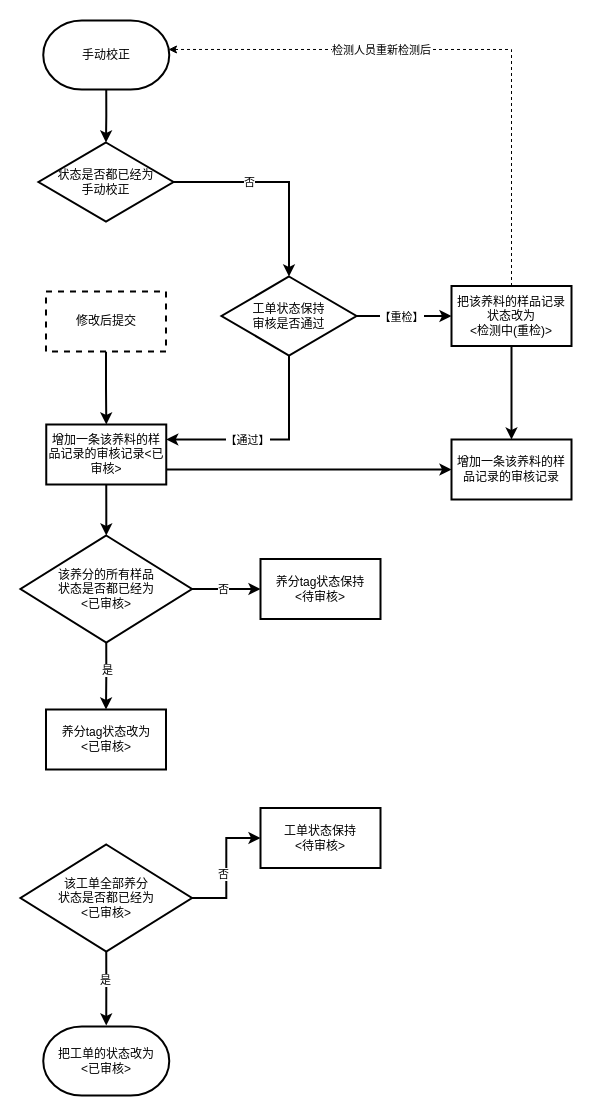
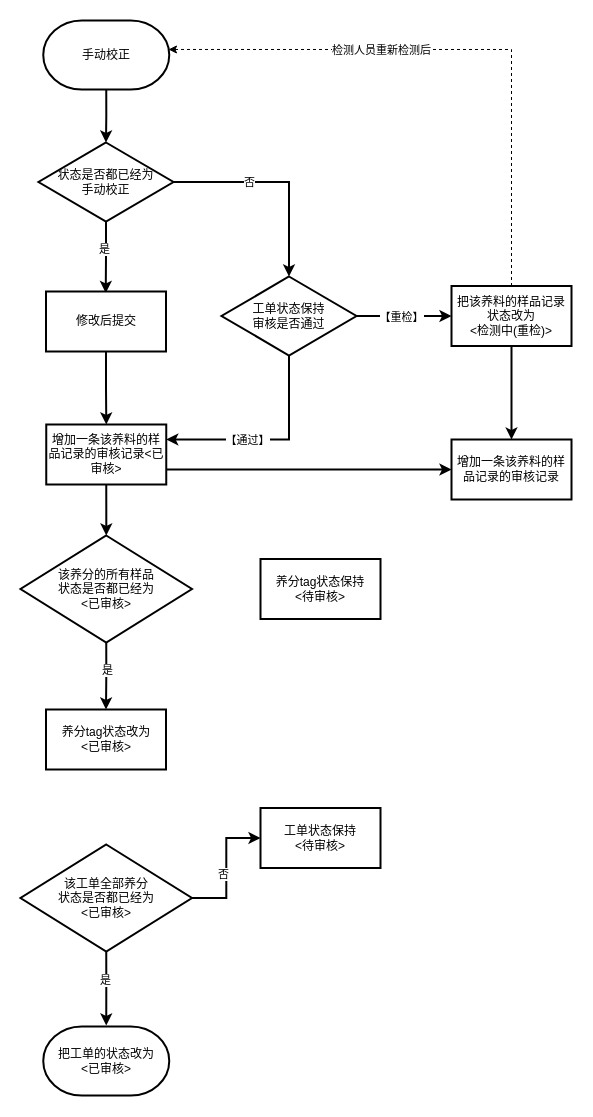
  <mxCell id="0" />
  <mxCell id="1" parent="0" />
  <mxCell id="2" value="手动校正" style="strokeWidth=2;html=1;shape=mxgraph.flowchart.terminator;whiteSpace=wrap;" parent="1" vertex="1"><mxGeometry x="42.75" y="20" width="126" height="69" as="geometry" /></mxCell>
  <mxCell id="3" style="edgeStyle=orthogonalEdgeStyle;rounded=0;orthogonalLoop=1;jettySize=auto;html=1;exitX=0.5;exitY=1;exitDx=0;exitDy=0;exitPerimeter=0;entryX=0.5;entryY=0;entryDx=0;entryDy=0;entryPerimeter=0;strokeWidth=2;" parent="1" source="2" target="15" edge="1"><mxGeometry relative="1" as="geometry" /></mxCell>
  <mxCell id="4" style="edgeStyle=orthogonalEdgeStyle;rounded=0;orthogonalLoop=1;jettySize=auto;html=1;exitX=1;exitY=0.75;exitDx=0;exitDy=0;entryX=0;entryY=0.5;entryDx=0;entryDy=0;strokeWidth=2;" parent="1" source="5" target="6" edge="1"><mxGeometry relative="1" as="geometry" /></mxCell>
  <mxCell id="5" value="增加一条该养料的样品记录的审核记录&amp;lt;已审核&amp;gt;" style="rounded=0;whiteSpace=wrap;html=1;strokeWidth=2;" parent="1" vertex="1"><mxGeometry x="45.75" y="424" width="120" height="60" as="geometry" /></mxCell>
  <mxCell id="6" value="增加一条该养料的样品记录的审核记录" style="rounded=0;whiteSpace=wrap;html=1;strokeWidth=2;" parent="1" vertex="1"><mxGeometry x="451" y="439" width="120" height="60" as="geometry" /></mxCell>
  <mxCell id="7" style="edgeStyle=orthogonalEdgeStyle;rounded=0;orthogonalLoop=1;jettySize=auto;html=1;exitX=0.5;exitY=1;exitDx=0;exitDy=0;exitPerimeter=0;entryX=0.5;entryY=0;entryDx=0;entryDy=0;strokeWidth=2;" parent="1" source="11" edge="1"><mxGeometry relative="1" as="geometry"><mxPoint x="105.75" y="1025" as="targetPoint" /></mxGeometry></mxCell>
  <mxCell id="8" value="是" style="edgeLabel;html=1;align=center;verticalAlign=middle;resizable=0;points=[];" parent="7" vertex="1" connectable="0"><mxGeometry x="-0.243" y="-1" relative="1" as="geometry"><mxPoint as="offset" /></mxGeometry></mxCell>
  <mxCell id="9" style="edgeStyle=orthogonalEdgeStyle;rounded=0;orthogonalLoop=1;jettySize=auto;html=1;exitX=1;exitY=0.5;exitDx=0;exitDy=0;exitPerimeter=0;entryX=0;entryY=0.5;entryDx=0;entryDy=0;strokeWidth=2;" parent="1" source="11" target="26" edge="1"><mxGeometry relative="1" as="geometry" /></mxCell>
  <mxCell id="10" value="否" style="edgeLabel;html=1;align=center;verticalAlign=middle;resizable=0;points=[];" parent="9" vertex="1" connectable="0"><mxGeometry x="-0.063" y="2" relative="1" as="geometry"><mxPoint x="-1" y="2" as="offset" /></mxGeometry></mxCell>
  <mxCell id="11" value="该工单全部养分&lt;div&gt;状态是否都已经为&lt;/div&gt;&lt;div&gt;&amp;lt;已审核&amp;gt;&lt;/div&gt;" style="strokeWidth=2;html=1;shape=mxgraph.flowchart.decision;whiteSpace=wrap;" parent="1" vertex="1"><mxGeometry x="20" y="844" width="171.5" height="107" as="geometry" /></mxCell>
  <mxCell id="12" style="edgeStyle=orthogonalEdgeStyle;rounded=0;orthogonalLoop=1;jettySize=auto;html=1;exitX=0.5;exitY=1;exitDx=0;exitDy=0;strokeWidth=2;" parent="1" source="5" target="31" edge="1"><mxGeometry relative="1" as="geometry" /></mxCell>
+ <mxCell id="13" style="edgeStyle=orthogonalEdgeStyle;rounded=0;orthogonalLoop=1;jettySize=auto;html=1;exitX=0.5;exitY=1;exitDx=0;exitDy=0;exitPerimeter=0;strokeWidth=2;entryX=0.498;entryY=0.025;entryDx=0;entryDy=0;entryPerimeter=0;" parent="1" source="15" target="37" edge="1"><mxGeometry relative="1" as="geometry"><mxPoint x="105.5" y="281" as="targetPoint" /></mxGeometry></mxCell>
+ <mxCell id="14" value="是" style="edgeLabel;html=1;align=center;verticalAlign=middle;resizable=0;points=[];" parent="13" vertex="1" connectable="0"><mxGeometry x="-0.233" y="1" relative="1" as="geometry"><mxPoint x="-3" as="offset" /></mxGeometry></mxCell>
  <mxCell id="15" value="状态是否都已经为&lt;div&gt;手动校正&lt;/div&gt;" style="strokeWidth=2;html=1;shape=mxgraph.flowchart.decision;whiteSpace=wrap;" parent="1" vertex="1"><mxGeometry x="38" y="142" width="135" height="79" as="geometry" /></mxCell>
  <mxCell id="16" style="edgeStyle=orthogonalEdgeStyle;rounded=0;orthogonalLoop=1;jettySize=auto;html=1;exitX=1;exitY=0.5;exitDx=0;exitDy=0;exitPerimeter=0;entryX=0;entryY=0.5;entryDx=0;entryDy=0;strokeWidth=2;" parent="1" source="20" target="22" edge="1"><mxGeometry relative="1" as="geometry" /></mxCell>
  <mxCell id="17" value="【重检】" style="edgeLabel;html=1;align=center;verticalAlign=middle;resizable=0;points=[];" parent="16" vertex="1" connectable="0"><mxGeometry x="-0.081" y="-1" relative="1" as="geometry"><mxPoint as="offset" /></mxGeometry></mxCell>
  <mxCell id="18" style="edgeStyle=orthogonalEdgeStyle;rounded=0;orthogonalLoop=1;jettySize=auto;html=1;exitX=0.5;exitY=1;exitDx=0;exitDy=0;exitPerimeter=0;entryX=1;entryY=0.25;entryDx=0;entryDy=0;strokeWidth=2;" parent="1" source="20" target="5" edge="1"><mxGeometry relative="1" as="geometry" /></mxCell>
  <mxCell id="19" value="【通过】" style="edgeLabel;html=1;align=center;verticalAlign=middle;resizable=0;points=[];" parent="18" vertex="1" connectable="0"><mxGeometry x="0.067" relative="1" as="geometry"><mxPoint x="-16" as="offset" /></mxGeometry></mxCell>
  <mxCell id="20" value="&lt;div&gt;工单状态保持&lt;/div&gt;审核是否通过" style="strokeWidth=2;html=1;shape=mxgraph.flowchart.decision;whiteSpace=wrap;" parent="1" vertex="1"><mxGeometry x="221" y="276" width="135" height="79" as="geometry" /></mxCell>
  <mxCell id="21" style="edgeStyle=orthogonalEdgeStyle;rounded=0;orthogonalLoop=1;jettySize=auto;html=1;exitX=0.5;exitY=1;exitDx=0;exitDy=0;entryX=0.5;entryY=0;entryDx=0;entryDy=0;strokeWidth=2;" parent="1" source="22" target="6" edge="1"><mxGeometry relative="1" as="geometry" /></mxCell>
  <mxCell id="22" value="把该养料的样品记录状态改为&lt;div&gt;&amp;lt;检测中(重检)&amp;gt;&lt;/div&gt;" style="rounded=0;whiteSpace=wrap;html=1;strokeWidth=2;" parent="1" vertex="1"><mxGeometry x="451" y="285.5" width="120" height="60" as="geometry" /></mxCell>
  <mxCell id="23" style="edgeStyle=orthogonalEdgeStyle;rounded=0;orthogonalLoop=1;jettySize=auto;html=1;exitX=1;exitY=0.5;exitDx=0;exitDy=0;exitPerimeter=0;entryX=0.5;entryY=0;entryDx=0;entryDy=0;entryPerimeter=0;strokeWidth=2;" parent="1" source="15" target="20" edge="1"><mxGeometry relative="1" as="geometry" /></mxCell>
  <mxCell id="24" value="否" style="edgeLabel;html=1;align=center;verticalAlign=middle;resizable=0;points=[];" parent="23" vertex="1" connectable="0"><mxGeometry x="-0.074" y="1" relative="1" as="geometry"><mxPoint x="-22" y="1" as="offset" /></mxGeometry></mxCell>
  <mxCell id="25" style="edgeStyle=orthogonalEdgeStyle;rounded=0;orthogonalLoop=1;jettySize=auto;html=1;strokeWidth=2;" parent="1" source="37" target="5" edge="1"><mxGeometry relative="1" as="geometry"><mxPoint x="105.5" y="350" as="sourcePoint" /></mxGeometry></mxCell>
  <mxCell id="26" value="工单状态保持&lt;div&gt;&amp;lt;待审核&amp;gt;&lt;/div&gt;" style="rounded=0;whiteSpace=wrap;html=1;strokeWidth=2;" parent="1" vertex="1"><mxGeometry x="260" y="807.5" width="120" height="60" as="geometry" /></mxCell>
- <mxCell id="27" style="edgeStyle=orthogonalEdgeStyle;rounded=0;orthogonalLoop=1;jettySize=auto;html=1;exitX=1;exitY=0.5;exitDx=0;exitDy=0;exitPerimeter=0;entryX=0;entryY=0.5;entryDx=0;entryDy=0;strokeWidth=2;" parent="1" source="31" target="32" edge="1"><mxGeometry relative="1" as="geometry" /></mxCell>
- <mxCell id="28" value="否" style="edgeLabel;html=1;align=center;verticalAlign=middle;resizable=0;points=[];" parent="27" vertex="1" connectable="0"><mxGeometry x="-0.101" relative="1" as="geometry"><mxPoint as="offset" /></mxGeometry></mxCell>
  <mxCell id="29" style="edgeStyle=orthogonalEdgeStyle;rounded=0;orthogonalLoop=1;jettySize=auto;html=1;exitX=0.5;exitY=1;exitDx=0;exitDy=0;exitPerimeter=0;entryX=0.5;entryY=0;entryDx=0;entryDy=0;strokeWidth=2;" edge="1" parent="1" source="31" target="35"><mxGeometry relative="1" as="geometry" /></mxCell>
  <mxCell id="30" value="是" style="edgeLabel;html=1;align=center;verticalAlign=middle;resizable=0;points=[];" vertex="1" connectable="0" parent="29"><mxGeometry x="-0.179" y="1" relative="1" as="geometry"><mxPoint as="offset" /></mxGeometry></mxCell>
  <mxCell id="31" value="该养分的所有样品&lt;div&gt;状态是否都已经为&lt;/div&gt;&lt;div&gt;&amp;lt;已审核&amp;gt;&lt;/div&gt;" style="strokeWidth=2;html=1;shape=mxgraph.flowchart.decision;whiteSpace=wrap;" parent="1" vertex="1"><mxGeometry x="20" y="535" width="171.5" height="107" as="geometry" /></mxCell>
  <mxCell id="32" value="养分tag状态保持&lt;div&gt;&amp;lt;待审核&amp;gt;&lt;/div&gt;" style="rounded=0;whiteSpace=wrap;html=1;strokeWidth=2;" parent="1" vertex="1"><mxGeometry x="260" y="558.5" width="120" height="60" as="geometry" /></mxCell>
  <mxCell id="33" style="edgeStyle=orthogonalEdgeStyle;rounded=0;orthogonalLoop=1;jettySize=auto;html=1;exitX=0.5;exitY=0;exitDx=0;exitDy=0;entryX=0.994;entryY=0.42;entryDx=0;entryDy=0;entryPerimeter=0;dashed=1;" parent="1" source="22" target="2" edge="1"><mxGeometry relative="1" as="geometry" /></mxCell>
  <mxCell id="34" value="检测人员重新检测后" style="edgeLabel;html=1;align=center;verticalAlign=middle;resizable=0;points=[];" parent="33" vertex="1" connectable="0"><mxGeometry x="0.267" y="1" relative="1" as="geometry"><mxPoint as="offset" /></mxGeometry></mxCell>
  <mxCell id="35" value="养分tag状态改为&lt;div&gt;&amp;lt;已审核&amp;gt;&lt;/div&gt;" style="rounded=0;whiteSpace=wrap;html=1;strokeWidth=2;" vertex="1" parent="1"><mxGeometry x="45.5" y="709" width="120" height="60" as="geometry" /></mxCell>
  <mxCell id="36" value="把工单的状态改为&lt;div&gt;&amp;lt;已审核&amp;gt;&lt;/div&gt;" style="strokeWidth=2;html=1;shape=mxgraph.flowchart.terminator;whiteSpace=wrap;" vertex="1" parent="1"><mxGeometry x="42.75" y="1026" width="126" height="69" as="geometry" /></mxCell>
- <mxCell id="37" value="修改后提交" style="rounded=0;whiteSpace=wrap;html=1;strokeWidth=2;dashed=1;" vertex="1" parent="1"><mxGeometry x="45.5" y="291" width="120" height="60" as="geometry" /></mxCell>
+ <mxCell id="37" value="修改后提交" style="rounded=0;whiteSpace=wrap;html=1;strokeWidth=2;" vertex="1" parent="1"><mxGeometry x="45.5" y="291" width="120" height="60" as="geometry" /></mxCell>
